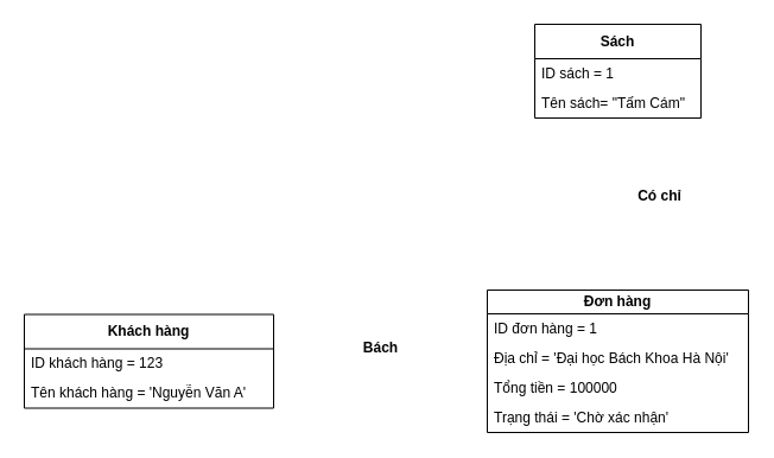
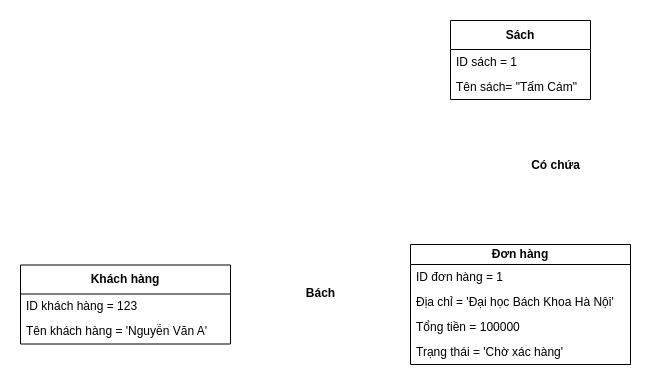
  <mxCell id="0" />
  <mxCell id="1" parent="0" />
  <mxCell id="2" value="Khách hàng" style="swimlane;fontStyle=1;align=center;verticalAlign=middle;childLayout=stackLayout;horizontal=1;startSize=29;horizontalStack=0;resizeParent=1;resizeParentMax=0;resizeLast=0;collapsible=0;marginBottom=0;html=1;whiteSpace=wrap;" parent="1" vertex="1"><mxGeometry x="20" y="264.5" width="210" height="79" as="geometry" /></mxCell>
  <mxCell id="3" value="ID khách hàng = 123" style="text;html=1;strokeColor=none;fillColor=none;align=left;verticalAlign=middle;spacingLeft=4;spacingRight=4;overflow=hidden;rotatable=0;points=[[0,0.5],[1,0.5]];portConstraint=eastwest;whiteSpace=wrap;" parent="2" vertex="1"><mxGeometry y="29" width="210" height="25" as="geometry" /></mxCell>
  <mxCell id="4" value="Tên khách hàng = 'Nguyễn Văn A'" style="text;html=1;strokeColor=none;fillColor=none;align=left;verticalAlign=middle;spacingLeft=4;spacingRight=4;overflow=hidden;rotatable=0;points=[[0,0.5],[1,0.5]];portConstraint=eastwest;whiteSpace=wrap;" parent="2" vertex="1"><mxGeometry y="54" width="210" height="25" as="geometry" /></mxCell>
  <mxCell id="5" value="Sách" style="swimlane;fontStyle=1;align=center;verticalAlign=middle;childLayout=stackLayout;horizontal=1;startSize=29;horizontalStack=0;resizeParent=1;resizeParentMax=0;resizeLast=0;collapsible=0;marginBottom=0;html=1;whiteSpace=wrap;" parent="1" vertex="1"><mxGeometry x="450" y="20" width="140" height="79" as="geometry" /></mxCell>
  <mxCell id="6" value="ID sách = 1" style="text;html=1;strokeColor=none;fillColor=none;align=left;verticalAlign=middle;spacingLeft=4;spacingRight=4;overflow=hidden;rotatable=0;points=[[0,0.5],[1,0.5]];portConstraint=eastwest;whiteSpace=wrap;" parent="5" vertex="1"><mxGeometry y="29" width="140" height="25" as="geometry" /></mxCell>
  <mxCell id="7" value="Tên sách= &quot;Tấm Cám&quot;" style="text;html=1;strokeColor=none;fillColor=none;align=left;verticalAlign=middle;spacingLeft=4;spacingRight=4;overflow=hidden;rotatable=0;points=[[0,0.5],[1,0.5]];portConstraint=eastwest;whiteSpace=wrap;" parent="5" vertex="1"><mxGeometry y="54" width="140" height="25" as="geometry" /></mxCell>
  <mxCell id="8" value="Đơn hàng" style="swimlane;fontStyle=1;align=center;verticalAlign=middle;childLayout=stackLayout;horizontal=1;startSize=20;horizontalStack=0;resizeParent=1;resizeParentMax=0;resizeLast=0;collapsible=0;marginBottom=0;html=1;whiteSpace=wrap;" parent="1" vertex="1"><mxGeometry x="410" y="244" width="220" height="120" as="geometry" /></mxCell>
  <mxCell id="9" value="ID đơn hàng = 1" style="text;html=1;strokeColor=none;fillColor=none;align=left;verticalAlign=middle;spacingLeft=4;spacingRight=4;overflow=hidden;rotatable=0;points=[[0,0.5],[1,0.5]];portConstraint=eastwest;whiteSpace=wrap;" parent="8" vertex="1"><mxGeometry y="20" width="220" height="25" as="geometry" /></mxCell>
  <mxCell id="10" value="Địa chỉ = 'Đại học Bách Khoa Hà Nội'" style="text;html=1;strokeColor=none;fillColor=none;align=left;verticalAlign=middle;spacingLeft=4;spacingRight=4;overflow=hidden;rotatable=0;points=[[0,0.5],[1,0.5]];portConstraint=eastwest;whiteSpace=wrap;" parent="8" vertex="1"><mxGeometry y="45" width="220" height="25" as="geometry" /></mxCell>
  <mxCell id="11" value="Tổng tiền = 100000" style="text;html=1;strokeColor=none;fillColor=none;align=left;verticalAlign=middle;spacingLeft=4;spacingRight=4;overflow=hidden;rotatable=0;points=[[0,0.5],[1,0.5]];portConstraint=eastwest;whiteSpace=wrap;" parent="8" vertex="1"><mxGeometry y="70" width="220" height="25" as="geometry" /></mxCell>
- <mxCell id="12" value="Trạng thái = 'Chờ xác nhận'" style="text;html=1;strokeColor=none;fillColor=none;align=left;verticalAlign=middle;spacingLeft=4;spacingRight=4;overflow=hidden;rotatable=0;points=[[0,0.5],[1,0.5]];portConstraint=eastwest;whiteSpace=wrap;" parent="8" vertex="1"><mxGeometry y="95" width="220" height="25" as="geometry" /></mxCell>
+ <mxCell id="12" value="Trạng thái = 'Chờ xác hàng'" style="text;html=1;strokeColor=none;fillColor=none;align=left;verticalAlign=middle;spacingLeft=4;spacingRight=4;overflow=hidden;rotatable=0;points=[[0,0.5],[1,0.5]];portConstraint=eastwest;whiteSpace=wrap;" parent="8" vertex="1"><mxGeometry y="95" width="220" height="25" as="geometry" /></mxCell>
  <mxCell id="13" value="&lt;b&gt;Bách&lt;/b&gt;" style="text;html=1;align=center;verticalAlign=middle;resizable=0;points=[];autosize=1;strokeColor=none;fillColor=none;" parent="1" vertex="1"><mxGeometry x="300" y="278" width="40" height="30" as="geometry" /></mxCell>
- <mxCell id="14" value="&lt;b&gt;Có chỉ&lt;/b&gt;" style="text;html=1;align=center;verticalAlign=middle;resizable=0;points=[];autosize=1;strokeColor=none;fillColor=none;" vertex="1" parent="1"><mxGeometry x="520" y="150" width="70" height="30" as="geometry" /></mxCell>
+ <mxCell id="14" value="&lt;b&gt;Có chứa&lt;/b&gt;" style="text;html=1;align=center;verticalAlign=middle;resizable=0;points=[];autosize=1;strokeColor=none;fillColor=none;" vertex="1" parent="1"><mxGeometry x="520" y="150" width="70" height="30" as="geometry" /></mxCell>
